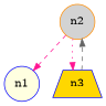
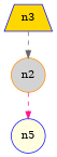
  digraph {
    node [color=blue shape=circle style=filled]
    edge [color=deeppink style=dashed]
-   n1 [fillcolor=lightyellow initial=true labels="a,b"]
+   n1 [fillcolor=lightyellow initial=true labels="a,b" label=n5]
    n2 [color=darkorange fillcolor=lightgrey]
    n3 [fillcolor=gold labels=a shape=trapezium]
    n2 -> n1
-   n2 -> n3 [style=dotted]
    n3 -> n2 [color=gray40]
  }
